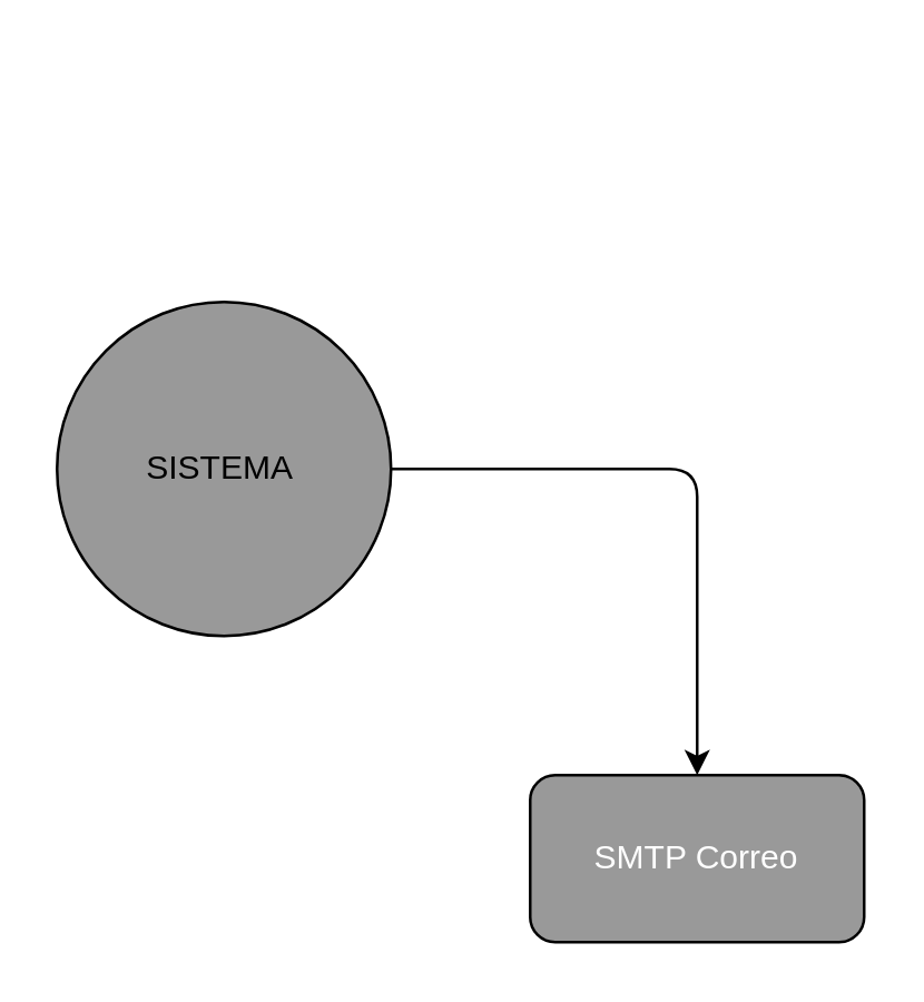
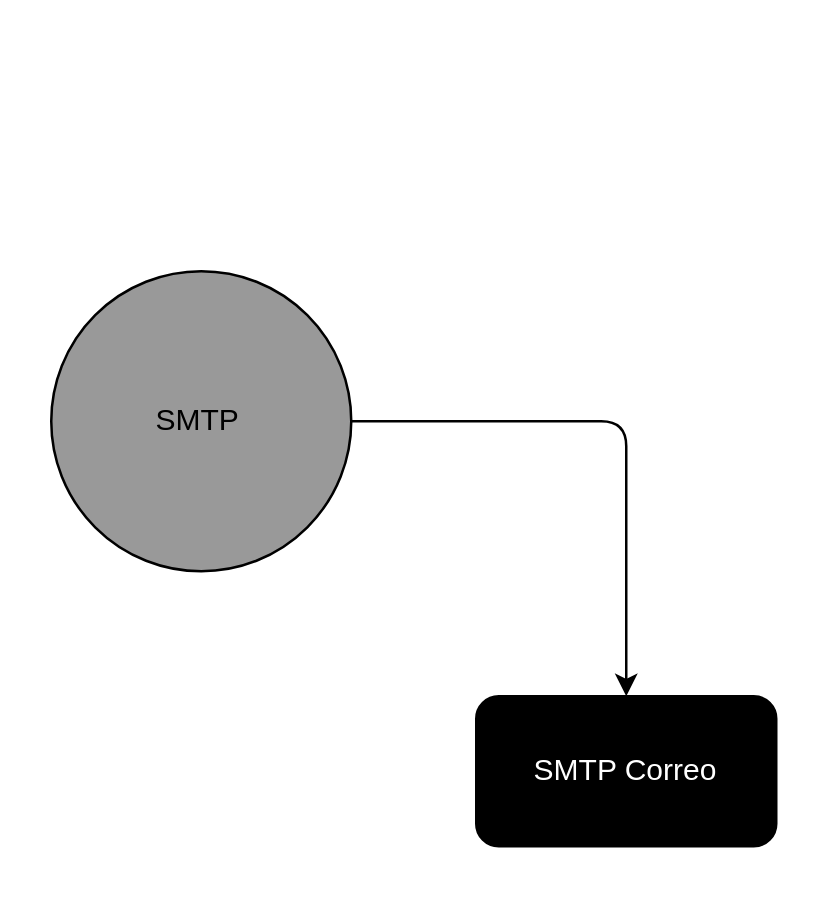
  <mxCell id="0" />
  <mxCell id="1" parent="0" />
  <mxCell id="2" value="" style="group;fillColor=default;fontColor=#000000;" vertex="1" connectable="0" parent="1"><mxGeometry x="20" y="108" width="120" height="120" as="geometry" /></mxCell>
  <mxCell id="3" value="" style="ellipse;whiteSpace=wrap;html=1;fillColor=#999999;" vertex="1" parent="2"><mxGeometry width="120" height="120" as="geometry" /></mxCell>
- <mxCell id="4" value="&lt;font color=&quot;#000000&quot;&gt;SISTEMA&amp;nbsp;&lt;/font&gt;" style="text;html=1;resizable=0;autosize=1;align=center;verticalAlign=middle;points=[];fillColor=none;strokeColor=none;rounded=0;" vertex="1" parent="2"><mxGeometry x="25" y="50" width="70" height="20" as="geometry" /></mxCell>
- <mxCell id="5" value="&lt;font color=&quot;#ffffff&quot;&gt;SMTP Correo&lt;/font&gt;" style="rounded=1;whiteSpace=wrap;html=1;fontColor=#000000;fillColor=#999999;" vertex="1" parent="1"><mxGeometry x="190" y="278" width="120" height="60" as="geometry" /></mxCell>
+ <mxCell id="4" value="&lt;font color=&quot;#000000&quot;&gt;SMTP&amp;nbsp;&lt;/font&gt;" style="text;html=1;resizable=0;autosize=1;align=center;verticalAlign=middle;points=[];fillColor=none;strokeColor=none;rounded=0;" vertex="1" parent="2"><mxGeometry x="25" y="50" width="70" height="20" as="geometry" /></mxCell>
+ <mxCell id="5" value="&lt;font color=&quot;#ffffff&quot;&gt;SMTP Correo&lt;/font&gt;" style="rounded=1;whiteSpace=wrap;html=1;fontColor=#000000;fillColor=#000000;" vertex="1" parent="1"><mxGeometry x="190" y="278" width="120" height="60" as="geometry" /></mxCell>
  <mxCell id="6" style="edgeStyle=none;html=1;entryX=0.5;entryY=0;entryDx=0;entryDy=0;fontColor=#FFFFFF;" edge="1" parent="1" source="3" target="5"><mxGeometry relative="1" as="geometry"><Array as="points"><mxPoint x="250" y="168" /></Array></mxGeometry></mxCell>
  <mxCell id="7" value="&lt;p style=&quot;line-height: 1.4&quot;&gt;&lt;font style=&quot;font-size: 20px&quot;&gt;Correo de integracion&amp;nbsp;&lt;/font&gt;&lt;/p&gt;" style="text;html=1;resizable=0;autosize=1;align=center;verticalAlign=middle;points=[];fillColor=none;strokeColor=none;rounded=0;fontColor=#FFFFFF;" vertex="1" parent="1"><mxGeometry x="35" y="20" width="233" height="56" as="geometry" /></mxCell>
